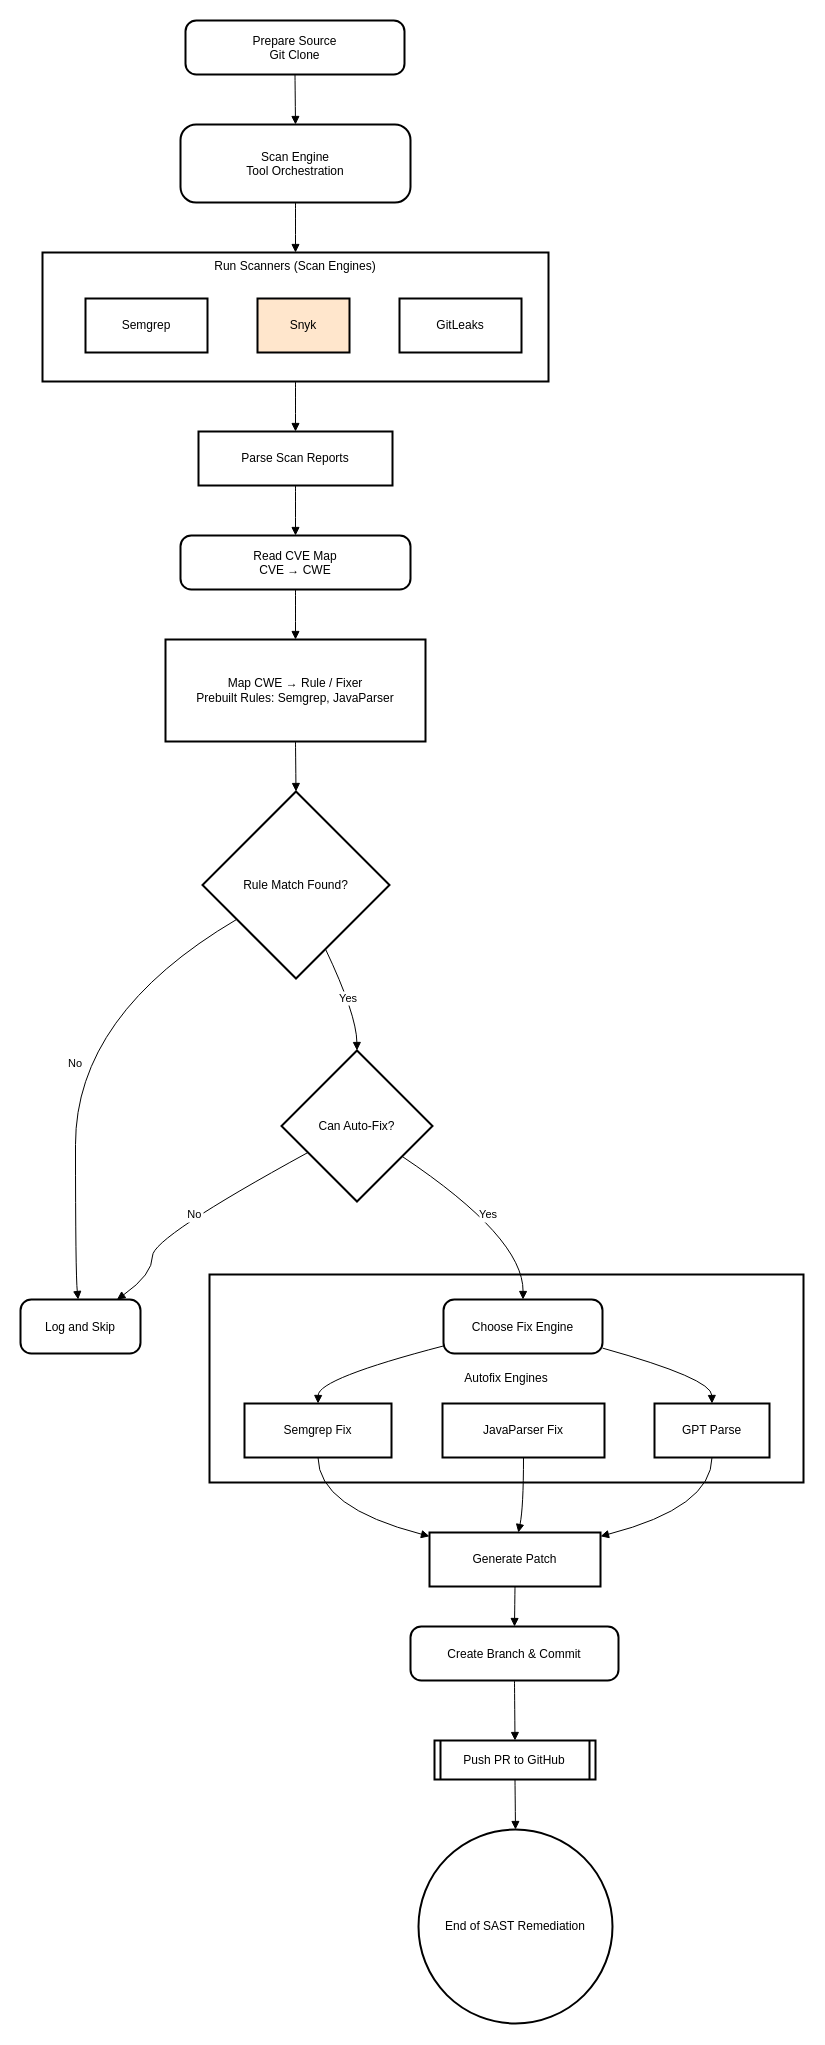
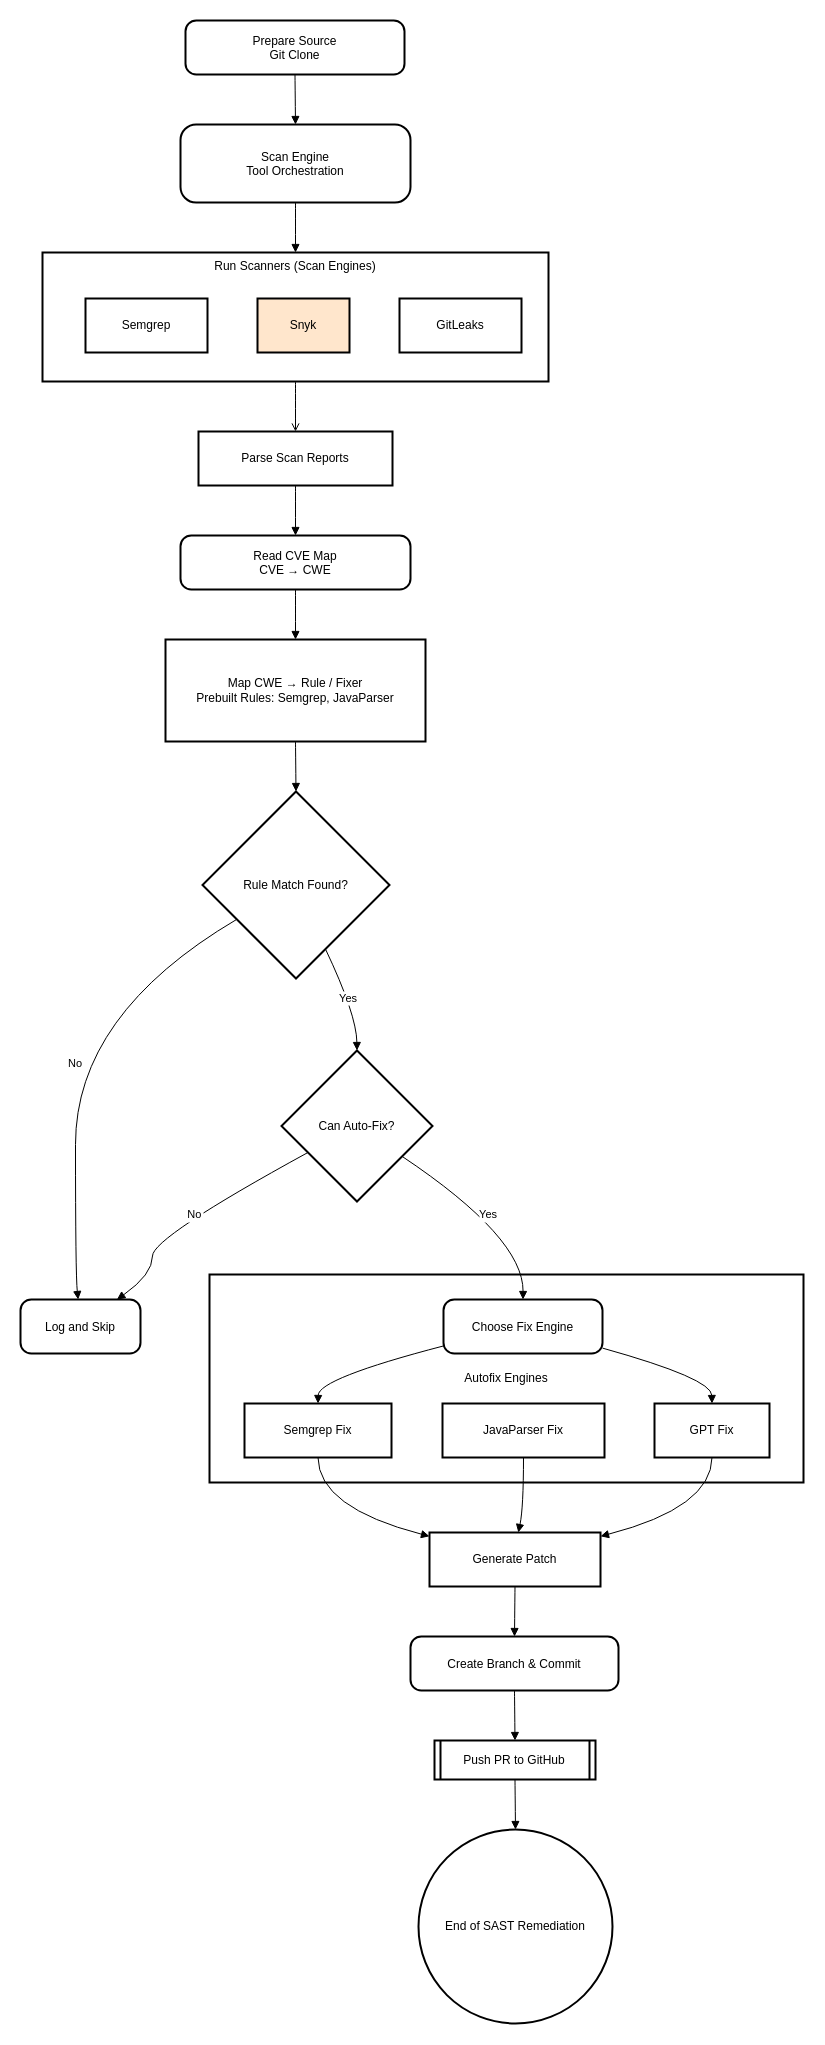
  <mxCell id="0" />
  <mxCell id="1" parent="0" />
  <mxCell id="2" value="Autofix Engines" style="whiteSpace=wrap;strokeWidth=2;" parent="1" vertex="1"><mxGeometry x="209" y="1274" width="594" height="208" as="geometry" /></mxCell>
  <mxCell id="3" value="Run Scanners (Scan Engines)" style="whiteSpace=wrap;strokeWidth=2;verticalAlign=top;" parent="1" vertex="1"><mxGeometry x="42" y="252" width="506" height="129" as="geometry" /></mxCell>
  <mxCell id="4" value="Semgrep" style="whiteSpace=wrap;strokeWidth=2;" parent="3" vertex="1"><mxGeometry x="43" y="46" width="122" height="54" as="geometry" /></mxCell>
  <mxCell id="5" value="Snyk" style="whiteSpace=wrap;strokeWidth=2;fillColor=#ffe6cc;" parent="3" vertex="1"><mxGeometry x="215" y="46" width="92" height="54" as="geometry" /></mxCell>
  <mxCell id="6" value="GitLeaks" style="whiteSpace=wrap;strokeWidth=2;" parent="3" vertex="1"><mxGeometry x="357" y="46" width="122" height="54" as="geometry" /></mxCell>
  <mxCell id="7" value="Prepare Source&#10;Git Clone" style="rounded=1;arcSize=20;strokeWidth=2" parent="1" vertex="1"><mxGeometry x="185" y="20" width="219" height="54" as="geometry" /></mxCell>
  <mxCell id="8" value="Scan Engine&#10;Tool Orchestration" style="rounded=1;arcSize=20;strokeWidth=2" parent="1" vertex="1"><mxGeometry x="180" y="124" width="230" height="78" as="geometry" /></mxCell>
  <mxCell id="9" value="Parse Scan Reports" style="whiteSpace=wrap;strokeWidth=2;" parent="1" vertex="1"><mxGeometry x="198" y="431" width="194" height="54" as="geometry" /></mxCell>
  <mxCell id="10" value="Read CVE Map&#10;CVE → CWE" style="rounded=1;arcSize=20;strokeWidth=2" parent="1" vertex="1"><mxGeometry x="180" y="535" width="230" height="54" as="geometry" /></mxCell>
  <mxCell id="11" value="Map CWE → Rule / Fixer&#10;Prebuilt Rules: Semgrep, JavaParser" style="whiteSpace=wrap;strokeWidth=2;" parent="1" vertex="1"><mxGeometry x="165" y="639" width="260" height="102" as="geometry" /></mxCell>
  <mxCell id="12" value="Rule Match Found?" style="rhombus;strokeWidth=2;whiteSpace=wrap;" parent="1" vertex="1"><mxGeometry x="202" y="791" width="187" height="187" as="geometry" /></mxCell>
  <mxCell id="13" value="Log and Skip" style="rounded=1;arcSize=20;strokeWidth=2" parent="1" vertex="1"><mxGeometry x="20" y="1299" width="120" height="54" as="geometry" /></mxCell>
  <mxCell id="14" value="Can Auto-Fix?" style="rhombus;strokeWidth=2;whiteSpace=wrap;" parent="1" vertex="1"><mxGeometry x="281" y="1050" width="151" height="151" as="geometry" /></mxCell>
  <mxCell id="15" value="Choose Fix Engine" style="rounded=1;arcSize=20;strokeWidth=2" parent="1" vertex="1"><mxGeometry x="443" y="1299" width="159" height="54" as="geometry" /></mxCell>
  <mxCell id="16" value="Semgrep Fix" style="whiteSpace=wrap;strokeWidth=2;" parent="1" vertex="1"><mxGeometry x="244" y="1403" width="147" height="54" as="geometry" /></mxCell>
  <mxCell id="17" value="JavaParser Fix" style="whiteSpace=wrap;strokeWidth=2;" parent="1" vertex="1"><mxGeometry x="442" y="1403" width="162" height="54" as="geometry" /></mxCell>
- <mxCell id="18" value="GPT Parse" style="whiteSpace=wrap;strokeWidth=2;" parent="1" vertex="1"><mxGeometry x="654" y="1403" width="115" height="54" as="geometry" /></mxCell>
+ <mxCell id="18" value="GPT Fix" style="whiteSpace=wrap;strokeWidth=2;" parent="1" vertex="1"><mxGeometry x="654" y="1403" width="115" height="54" as="geometry" /></mxCell>
  <mxCell id="19" value="Generate Patch" style="whiteSpace=wrap;strokeWidth=2;" parent="1" vertex="1"><mxGeometry x="429" y="1532" width="171" height="54" as="geometry" /></mxCell>
- <mxCell id="20" value="Create Branch &amp; Commit" style="rounded=1;arcSize=20;strokeWidth=2" parent="1" vertex="1"><mxGeometry x="410" y="1626" width="208" height="54" as="geometry" /></mxCell>
+ <mxCell id="20" value="Create Branch &amp; Commit" style="rounded=1;arcSize=20;strokeWidth=2" parent="1" vertex="1"><mxGeometry x="410" y="1636" width="208" height="54" as="geometry" /></mxCell>
  <mxCell id="21" value="Push PR to GitHub" style="strokeWidth=2;shape=process;whiteSpace=wrap;size=0.04;" parent="1" vertex="1"><mxGeometry x="434" y="1740" width="161" height="39" as="geometry" /></mxCell>
  <mxCell id="22" value="End of SAST Remediation" style="ellipse;aspect=fixed;strokeWidth=2;whiteSpace=wrap;" parent="1" vertex="1"><mxGeometry x="418" y="1829" width="194" height="194" as="geometry" /></mxCell>
  <mxCell id="23" value="" style="curved=1;startArrow=none;endArrow=block;exitX=0.5;exitY=1;entryX=0.5;entryY=0;rounded=0;" parent="1" source="7" target="8" edge="1"><mxGeometry relative="1" as="geometry"><Array as="points" /></mxGeometry></mxCell>
  <mxCell id="24" value="" style="curved=1;startArrow=none;endArrow=block;exitX=0.5;exitY=1;entryX=0.5;entryY=0;rounded=0;" parent="1" source="9" target="10" edge="1"><mxGeometry relative="1" as="geometry"><Array as="points" /></mxGeometry></mxCell>
  <mxCell id="25" value="" style="curved=1;startArrow=none;endArrow=block;exitX=0.5;exitY=1;entryX=0.5;entryY=0;rounded=0;" parent="1" source="10" target="11" edge="1"><mxGeometry relative="1" as="geometry"><Array as="points" /></mxGeometry></mxCell>
  <mxCell id="26" value="" style="curved=1;startArrow=none;endArrow=block;exitX=0.5;exitY=1;entryX=0.5;entryY=0;rounded=0;" parent="1" source="11" target="12" edge="1"><mxGeometry relative="1" as="geometry"><Array as="points" /></mxGeometry></mxCell>
  <mxCell id="27" value="No" style="curved=1;startArrow=none;endArrow=block;exitX=0;exitY=0.79;entryX=0.48;entryY=-0.01;rounded=0;" parent="1" source="12" target="13" edge="1"><mxGeometry relative="1" as="geometry"><Array as="points"><mxPoint x="75" y="1014" /><mxPoint x="75" y="1274" /></Array></mxGeometry></mxCell>
  <mxCell id="28" value="Yes" style="curved=1;startArrow=none;endArrow=block;exitX=0.73;exitY=1;entryX=0.5;entryY=0;rounded=0;" parent="1" source="12" target="14" edge="1"><mxGeometry relative="1" as="geometry"><Array as="points"><mxPoint x="356" y="1014" /></Array></mxGeometry></mxCell>
  <mxCell id="29" value="No" style="curved=1;startArrow=none;endArrow=block;exitX=0;exitY=0.77;entryX=0.81;entryY=-0.01;rounded=0;" parent="1" source="14" target="13" edge="1"><mxGeometry relative="1" as="geometry"><Array as="points"><mxPoint x="152" y="1237" /><mxPoint x="152" y="1274" /></Array></mxGeometry></mxCell>
  <mxCell id="30" value="Yes" style="curved=1;startArrow=none;endArrow=block;exitX=0.99;exitY=0.83;entryX=0.5;entryY=-0.01;rounded=0;" parent="1" source="14" target="15" edge="1"><mxGeometry relative="1" as="geometry"><Array as="points"><mxPoint x="523" y="1237" /></Array></mxGeometry></mxCell>
  <mxCell id="31" value="" style="curved=1;startArrow=none;endArrow=block;exitX=0;exitY=0.86;entryX=0.5;entryY=-0.01;rounded=0;" parent="1" source="15" target="16" edge="1"><mxGeometry relative="1" as="geometry"><Array as="points"><mxPoint x="318" y="1378" /></Array></mxGeometry></mxCell>
  <mxCell id="32" value="" style="curved=1;startArrow=none;endArrow=block;exitX=1;exitY=0.9;entryX=0.5;entryY=-0.01;rounded=0;" parent="1" source="15" target="18" edge="1"><mxGeometry relative="1" as="geometry"><Array as="points"><mxPoint x="711" y="1378" /></Array></mxGeometry></mxCell>
  <mxCell id="33" value="" style="curved=1;startArrow=none;endArrow=block;exitX=0.5;exitY=0.99;entryX=0;entryY=0.07;rounded=0;" parent="1" source="16" target="19" edge="1"><mxGeometry relative="1" as="geometry"><Array as="points"><mxPoint x="318" y="1507" /></Array></mxGeometry></mxCell>
  <mxCell id="34" value="" style="curved=1;startArrow=none;endArrow=block;exitX=0.5;exitY=0.99;entryX=0.52;entryY=-0.01;rounded=0;" parent="1" source="17" target="19" edge="1"><mxGeometry relative="1" as="geometry"><Array as="points"><mxPoint x="523" y="1507" /></Array></mxGeometry></mxCell>
  <mxCell id="35" value="" style="curved=1;startArrow=none;endArrow=block;exitX=0.5;exitY=0.99;entryX=1;entryY=0.07;rounded=0;" parent="1" source="18" target="19" edge="1"><mxGeometry relative="1" as="geometry"><Array as="points"><mxPoint x="711" y="1507" /></Array></mxGeometry></mxCell>
  <mxCell id="36" value="" style="curved=1;startArrow=none;endArrow=block;exitX=0.5;exitY=0.99;entryX=0.5;entryY=-0.01;rounded=0;" parent="1" source="19" target="20" edge="1"><mxGeometry relative="1" as="geometry"><Array as="points" /></mxGeometry></mxCell>
  <mxCell id="37" value="" style="curved=1;startArrow=none;endArrow=block;exitX=0.5;exitY=0.99;entryX=0.5;entryY=-0.01;rounded=0;" parent="1" source="20" target="21" edge="1"><mxGeometry relative="1" as="geometry"><Array as="points" /></mxGeometry></mxCell>
  <mxCell id="38" value="" style="curved=1;startArrow=none;endArrow=block;exitX=0.5;exitY=0.99;entryX=0.5;entryY=0;rounded=0;" parent="1" source="21" target="22" edge="1"><mxGeometry relative="1" as="geometry"><Array as="points" /></mxGeometry></mxCell>
  <mxCell id="39" value="" style="curved=1;startArrow=none;endArrow=block;exitX=0.5;exitY=1;entryX=0.5;entryY=0;rounded=0;" parent="1" source="8" target="3" edge="1"><mxGeometry relative="1" as="geometry"><Array as="points" /></mxGeometry></mxCell>
- <mxCell id="40" value="" style="curved=1;startArrow=none;endArrow=block;exitX=0.5;exitY=1;entryX=0.5;entryY=0;rounded=0;" parent="1" source="3" target="9" edge="1"><mxGeometry relative="1" as="geometry"><Array as="points" /></mxGeometry></mxCell>
+ <mxCell id="40" value="" style="curved=1;startArrow=none;endArrow=open;exitX=0.5;exitY=1;entryX=0.5;entryY=0;rounded=0;" parent="1" source="3" target="9" edge="1"><mxGeometry relative="1" as="geometry"><Array as="points" /></mxGeometry></mxCell>
